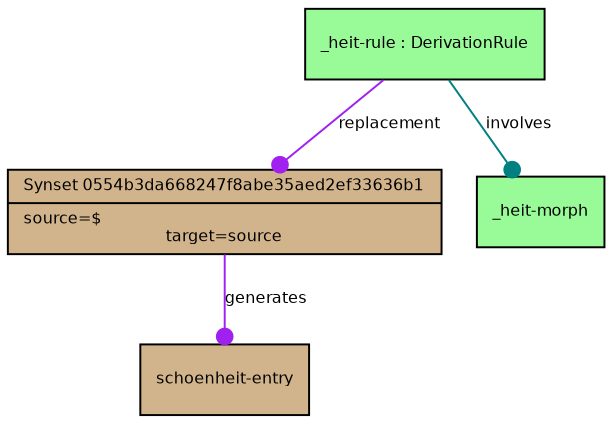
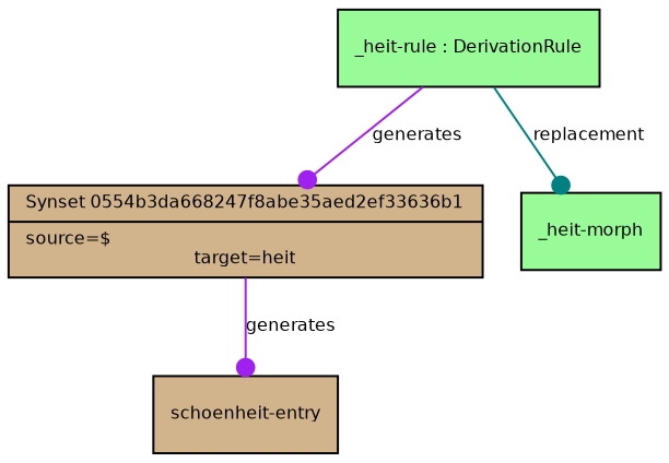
  digraph {
    fontname="Bitstream Vera Sans"
    fontsize=8
    node [fillcolor=tan fontname="Bitstream Vera Sans" fontsize=8 shape=record style=filled]
    edge [arrowhead=dot color=purple fontname="Bitstream Vera Sans" fontsize=8]
-   n1 [label="{Synset 0554b3da668247f8abe35aed2ef33636b1|source=$\ltarget=source}"]
+   n1 [label="{Synset 0554b3da668247f8abe35aed2ef33636b1|source=$\ltarget=heit}"]
    n2 [label="{schoenheit-entry}"]
    n3 [fillcolor=palegreen label="{_heit-rule : DerivationRule}"]
    n4 [fillcolor=palegreen label="{_heit-morph}"]
    n1 -> n2 [label=generates]
-   n3 -> n1 [label=replacement]
-   n3 -> n4 [color=teal label=involves]
+   n3 -> n1 [label=generates]
+   n3 -> n4 [color=teal label=replacement]
  }
